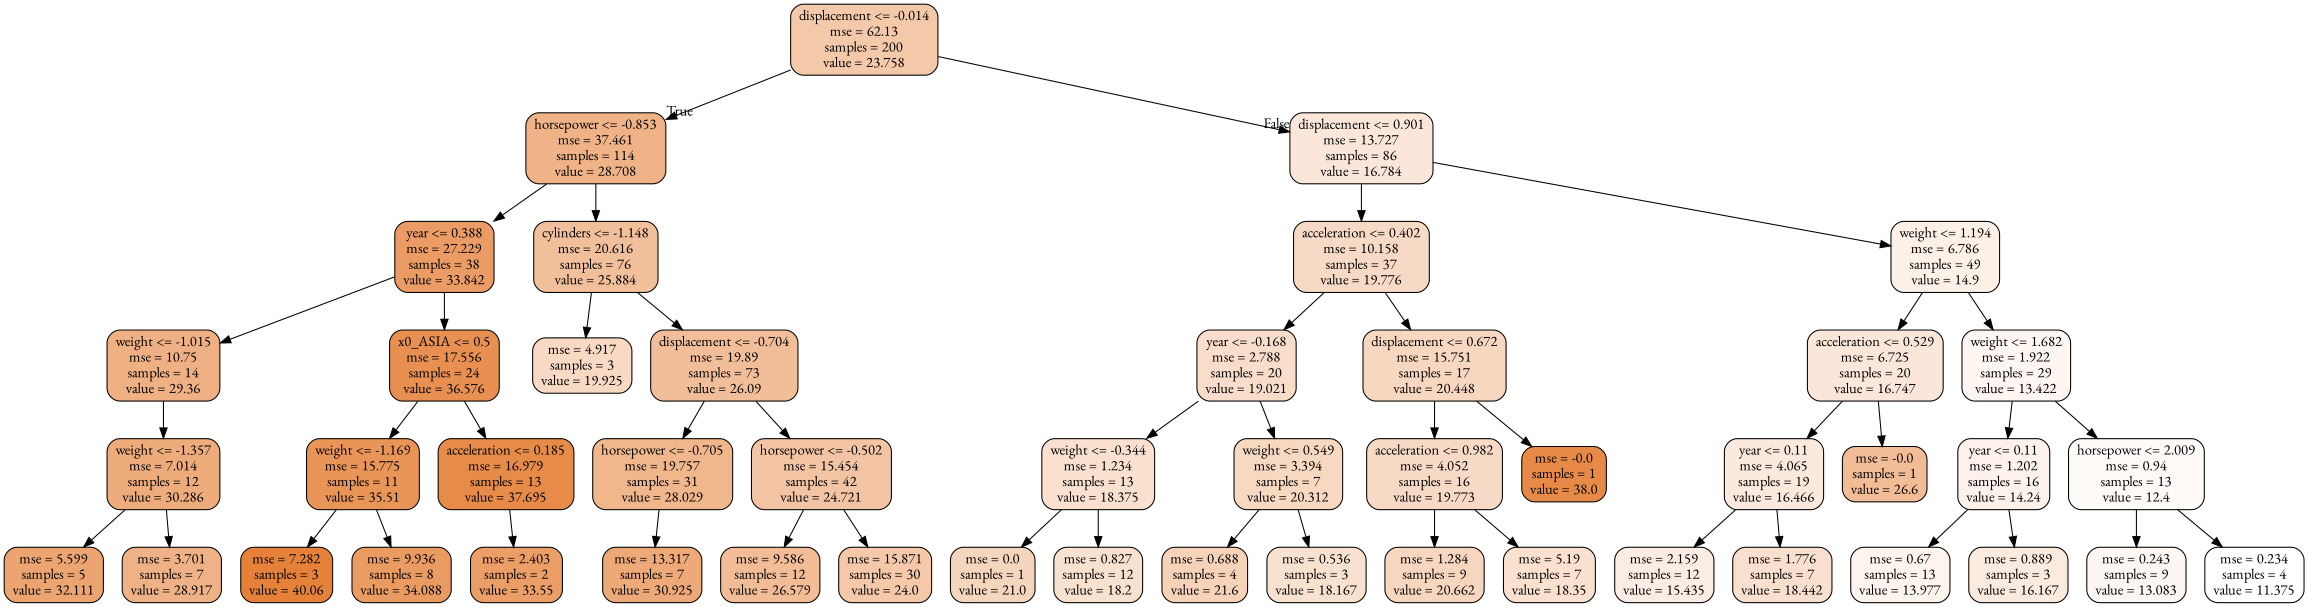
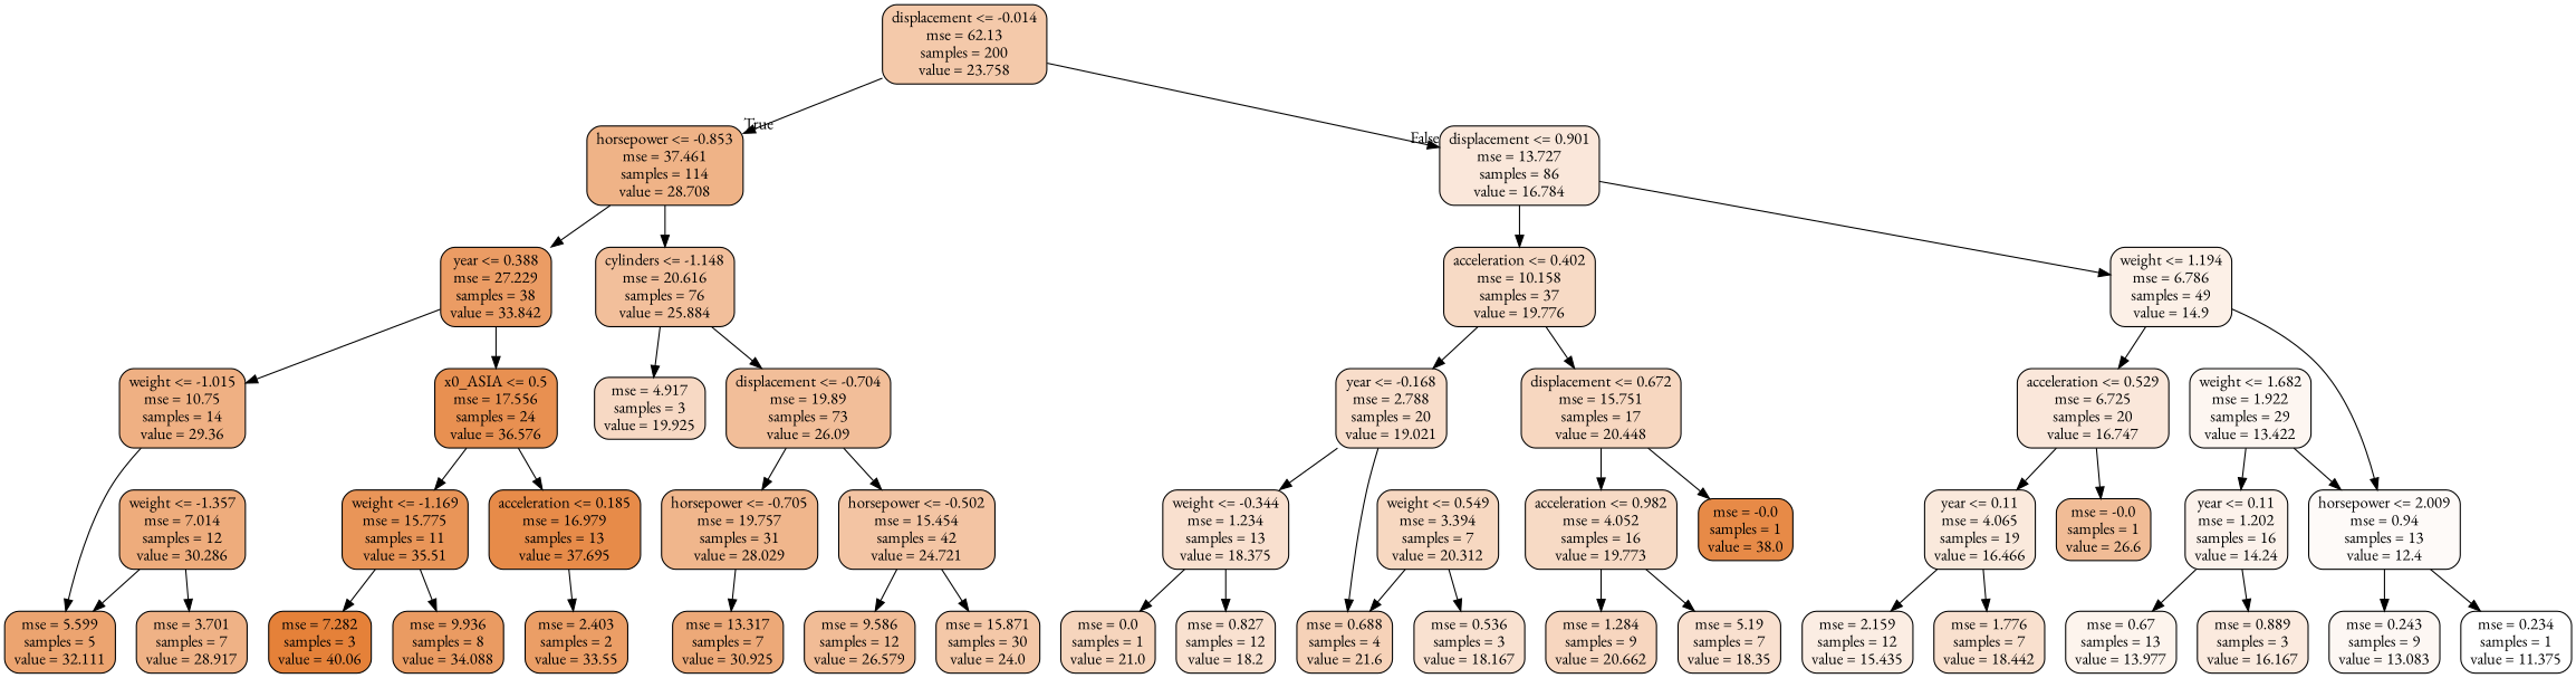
  digraph {
    fontname="EB Garamond"
    node [color=black fillcolor="#fae7da" fontname="EB Garamond" shape=box style="filled, rounded"]
    edge [fontname="EB Garamond"]
    n1 [fillcolor="#f4c9aa" label="displacement <= -0.014\nmse = 62.13\nsamples = 200\nvalue = 23.758"]
    n2 [fillcolor="#efb387" label="horsepower <= -0.853\nmse = 37.461\nsamples = 114\nvalue = 28.708"]
    n3 [label="displacement <= 0.901\nmse = 13.727\nsamples = 86\nvalue = 16.784"]
    n4 [fillcolor="#eb9c64" label="year <= 0.388\nmse = 27.229\nsamples = 38\nvalue = 33.842"]
    n5 [fillcolor="#f2bf9b" label="cylinders <= -1.148\nmse = 20.616\nsamples = 76\nvalue = 25.884"]
    n6 [fillcolor="#f7dac5" label="acceleration <= 0.402\nmse = 10.158\nsamples = 37\nvalue = 19.776"]
    n7 [fillcolor="#fcf0e7" label="weight <= 1.194\nmse = 6.786\nsamples = 49\nvalue = 14.9"]
    n8 [fillcolor="#efb083" label="weight <= -1.015\nmse = 10.75\nsamples = 14\nvalue = 29.36"]
    n9 [fillcolor="#e89051" label="x0_ASIA <= 0.5\nmse = 17.556\nsamples = 24\nvalue = 36.576"]
    n10 [fillcolor="#f7d9c4" label="mse = 4.917\nsamples = 3\nvalue = 19.925"]
    n11 [fillcolor="#f2be99" label="displacement <= -0.704\nmse = 19.89\nsamples = 73\nvalue = 26.09"]
    n12 [fillcolor="#eeac7c" label="weight <= -1.357\nmse = 7.014\nsamples = 12\nvalue = 30.286"]
    n13 [fillcolor="#e99558" label="weight <= -1.169\nmse = 15.775\nsamples = 11\nvalue = 35.51"]
    n14 [fillcolor="#e78b49" label="acceleration <= 0.185\nmse = 16.979\nsamples = 13\nvalue = 37.695"]
    n15 [fillcolor="#eca470" label="mse = 5.599\nsamples = 5\nvalue = 32.111"]
    n16 [fillcolor="#efb286" label="mse = 3.701\nsamples = 7\nvalue = 28.917"]
    n17 [fillcolor="#e58139" label="mse = 7.282\nsamples = 3\nvalue = 40.06"]
    n18 [fillcolor="#ea9b62" label="mse = 9.936\nsamples = 8\nvalue = 34.088"]
    n19 [fillcolor="#eb9e66" label="mse = 2.403\nsamples = 2\nvalue = 33.55"]
    n20 [fillcolor="#f0b68c" label="horsepower <= -0.705\nmse = 19.757\nsamples = 31\nvalue = 28.029"]
    n21 [fillcolor="#f3c4a3" label="horsepower <= -0.502\nmse = 15.454\nsamples = 42\nvalue = 24.721"]
    n22 [fillcolor="#eda978" label="mse = 13.317\nsamples = 7\nvalue = 30.925"]
    n23 [fillcolor="#f1bc96" label="mse = 9.586\nsamples = 12\nvalue = 26.579"]
    n24 [fillcolor="#f4c8a8" label="mse = 15.871\nsamples = 30\nvalue = 24.0"]
    n25 [fillcolor="#f8ddca" label="year <= -0.168\nmse = 2.788\nsamples = 20\nvalue = 19.021"]
    n26 [fillcolor="#f7d7c0" label="displacement <= 0.672\nmse = 15.751\nsamples = 17\nvalue = 20.448"]
    n27 [label="acceleration <= 0.529\nmse = 6.725\nsamples = 20\nvalue = 16.747"]
    n28 [fillcolor="#fdf6f1" label="weight <= 1.682\nmse = 1.922\nsamples = 29\nvalue = 13.422"]
    n29 [fillcolor="#f9e0cf" label="weight <= -0.344\nmse = 1.234\nsamples = 13\nvalue = 18.375"]
    n30 [fillcolor="#f7d8c1" label="weight <= 0.549\nmse = 3.394\nsamples = 7\nvalue = 20.312"]
    n31 [fillcolor="#f7dac5" label="acceleration <= 0.982\nmse = 4.052\nsamples = 16\nvalue = 19.773"]
    n32 [fillcolor="#e78a47" label="mse = -0.0\nsamples = 1\nvalue = 38.0"]
    n33 [fillcolor="#f6d5bd" label="mse = 0.0\nsamples = 1\nvalue = 21.0"]
    n34 [fillcolor="#f9e1d0" label="mse = 0.827\nsamples = 12\nvalue = 18.2"]
    n35 [fillcolor="#f6d2b8" label="mse = 0.688\nsamples = 4\nvalue = 21.6"]
    n36 [fillcolor="#f9e1d0" label="mse = 0.536\nsamples = 3\nvalue = 18.167"]
    n37 [fillcolor="#f7d6bf" label="mse = 1.284\nsamples = 9\nvalue = 20.662"]
    n38 [fillcolor="#f9e0cf" label="mse = 5.19\nsamples = 7\nvalue = 18.35"]
    n39 [fillcolor="#fae9dc" label="year <= 0.11\nmse = 4.065\nsamples = 19\nvalue = 16.466"]
    n40 [fillcolor="#f1bc96" label="mse = -0.0\nsamples = 1\nvalue = 26.6"]
    n41 [fillcolor="#fcf2eb" label="year <= 0.11\nmse = 1.202\nsamples = 16\nvalue = 14.24"]
    n42 [fillcolor="#fefaf8" label="horsepower <= 2.009\nmse = 0.94\nsamples = 13\nvalue = 12.4"]
    n43 [fillcolor="#fbede3" label="mse = 2.159\nsamples = 12\nvalue = 15.435"]
    n44 [fillcolor="#f9e0ce" label="mse = 1.776\nsamples = 7\nvalue = 18.442"]
    n45 [fillcolor="#fdf4ed" label="mse = 0.67\nsamples = 13\nvalue = 13.977"]
    n46 [fillcolor="#fbeade" label="mse = 0.889\nsamples = 3\nvalue = 16.167"]
    n47 [fillcolor="#fdf7f3" label="mse = 0.243\nsamples = 9\nvalue = 13.083"]
-   n48 [fillcolor="#ffffff" label="mse = 0.234\nsamples = 4\nvalue = 11.375"]
+   n48 [fillcolor="#ffffff" label="mse = 0.234\nsamples = 1\nvalue = 11.375"]
    n1 -> n2 [headlabel=True labelangle=45 labeldistance=2.5]
    n1 -> n3 [headlabel=False labelangle=-45 labeldistance=2.5]
    n2 -> n4
    n2 -> n5
    n3 -> n6
    n3 -> n7
    n4 -> n8
    n4 -> n9
    n5 -> n10
    n5 -> n11
    n6 -> n25
    n6 -> n26
    n7 -> n27
-   n7 -> n28
-   n8 -> n12
+   n7 -> n42
+   n8 -> n15
    n9 -> n13
    n9 -> n14
    n11 -> n20
    n11 -> n21
    n12 -> n15
    n12 -> n16
    n13 -> n17
    n13 -> n18
    n14 -> n19
    n20 -> n22
    n21 -> n23
    n21 -> n24
    n25 -> n29
-   n25 -> n30
+   n25 -> n35
    n26 -> n31
    n26 -> n32
    n27 -> n39
    n27 -> n40
    n28 -> n41
    n28 -> n42
    n29 -> n33
    n29 -> n34
    n30 -> n35
    n30 -> n36
    n31 -> n37
    n31 -> n38
    n39 -> n43
    n39 -> n44
    n41 -> n45
    n41 -> n46
    n42 -> n47
    n42 -> n48
  }
